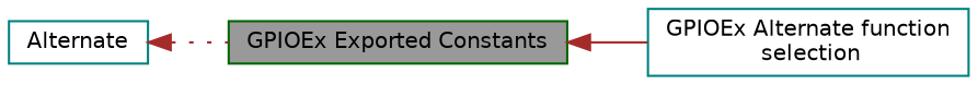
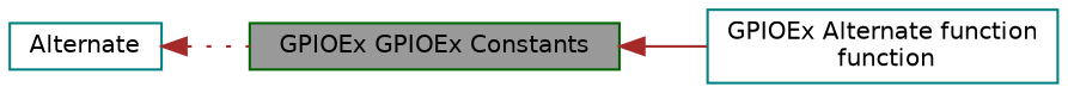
  digraph {
    rankdir=LR
    node [color=teal fillcolor=white fontname=Helvetica fontsize=10 shape=box style=filled]
    edge [color=brown dir=back fontname=Helvetica fontsize=10 labelfontname=Helvetica labelfontsize=10 shape=plaintext]
    n1 [height=0.2 label=Alternate width=0.4]
-   n2 [color=darkgreen fillcolor=grey60 fontcolor=black height=0.2 label="GPIOEx Exported Constants" width=0.4]
-   n3 [height=0.2 label="GPIOEx Alternate function\l selection" width=0.4]
+   n2 [color=darkgreen fillcolor=grey60 fontcolor=black height=0.2 label="GPIOEx GPIOEx Constants" width=0.4]
+   n3 [height=0.2 label="GPIOEx Alternate function\l function" width=0.4]
    n1 -> n2 [style=dotted]
    n2 -> n3 [style=solid]
  }
